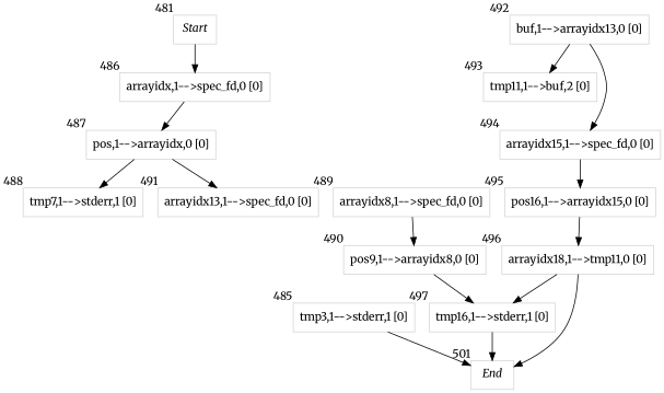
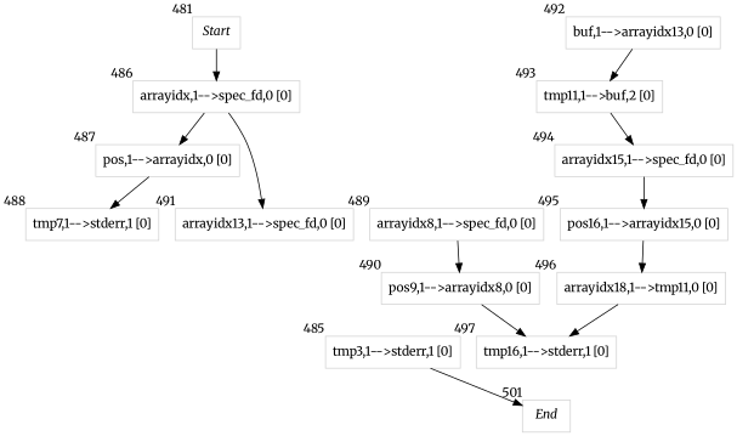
  digraph {
    fontname=Merriweather
    node [color=lightgray fontcolor=black fontname=Merriweather shape=box]
    edge [fontname=Merriweather]
    n1 [label=<<I>Start</I>> xlabel=481]
    n2 [label="arrayidx,1-->spec_fd,0 [0]\n" xlabel=486]
    n3 [label="tmp3,1-->stderr,1 [0]\n" xlabel=485]
    n4 [label=<<I>End</I>> xlabel=501]
    n5 [label="pos,1-->arrayidx,0 [0]\n" xlabel=487]
    n6 [label="tmp7,1-->stderr,1 [0]\n" xlabel=488]
    n7 [label="arrayidx13,1-->spec_fd,0 [0]\n" xlabel=491]
    n8 [label="arrayidx8,1-->spec_fd,0 [0]\n" xlabel=489]
    n9 [label="pos9,1-->arrayidx8,0 [0]\n" xlabel=490]
    n10 [label="buf,1-->arrayidx13,0 [0]\n" xlabel=492]
    n11 [label="tmp11,1-->buf,2 [0]\n" xlabel=493]
    n12 [label="tmp16,1-->stderr,1 [0]\n" xlabel=497]
    n13 [label="arrayidx15,1-->spec_fd,0 [0]\n" xlabel=494]
    n14 [label="pos16,1-->arrayidx15,0 [0]\n" xlabel=495]
    n15 [label="arrayidx18,1-->tmp11,0 [0]\n" xlabel=496]
    n1 -> n2
    n2 -> n5
    n3 -> n4
    n5 -> n6
-   n5 -> n7
+   n2 -> n7
    n8 -> n9
    n9 -> n12
    n10 -> n11
-   n10 -> n13
-   n12 -> n4
+   n11 -> n13
    n13 -> n14
    n14 -> n15
-   n15 -> n4
    n15 -> n12
  }
